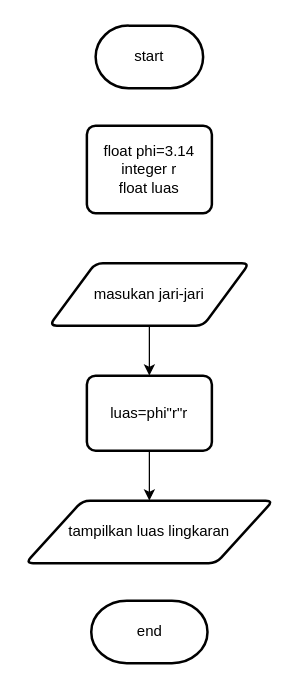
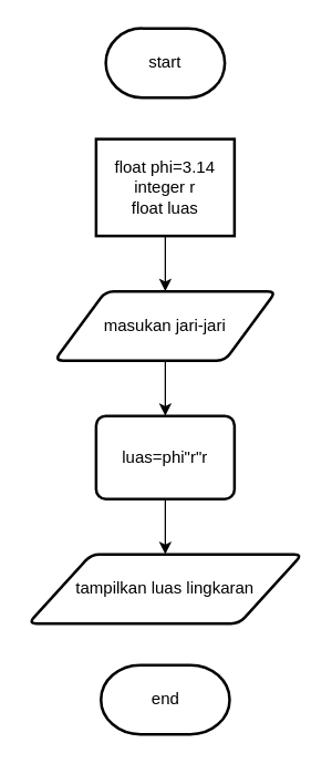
  <mxCell id="0" />
  <mxCell id="1" parent="0" />
  <mxCell id="2" value="start" style="strokeWidth=2;html=1;shape=mxgraph.flowchart.terminator;whiteSpace=wrap;" vertex="1" parent="1"><mxGeometry x="76" y="20" width="86" height="50" as="geometry" /></mxCell>
- <mxCell id="4" value="&lt;div&gt;float phi=3.14&lt;/div&gt;&lt;div&gt;integer r&lt;/div&gt;&lt;div&gt;float luas&lt;br&gt;&lt;/div&gt;" style="rounded=1;whiteSpace=wrap;html=1;absoluteArcSize=1;arcSize=14;strokeWidth=2;" vertex="1" parent="1"><mxGeometry x="69" y="100" width="100" height="70" as="geometry" /></mxCell>
+ <mxCell id="3" style="edgeStyle=orthogonalEdgeStyle;rounded=0;orthogonalLoop=1;jettySize=auto;html=1;entryX=0.5;entryY=0;entryDx=0;entryDy=0;" edge="1" parent="1" source="4" target="6"><mxGeometry relative="1" as="geometry" /></mxCell>
+ <mxCell id="4" value="&lt;div&gt;float phi=3.14&lt;/div&gt;&lt;div&gt;integer r&lt;/div&gt;&lt;div&gt;float luas&lt;br&gt;&lt;/div&gt;" style="whiteSpace=wrap;html=1;absoluteArcSize=1;arcSize=14;strokeWidth=2;rounded=0;" vertex="1" parent="1"><mxGeometry x="69" y="100" width="100" height="70" as="geometry" /></mxCell>
  <mxCell id="5" style="edgeStyle=orthogonalEdgeStyle;rounded=0;orthogonalLoop=1;jettySize=auto;html=1;entryX=0.5;entryY=0;entryDx=0;entryDy=0;" edge="1" parent="1" source="6" target="8"><mxGeometry relative="1" as="geometry" /></mxCell>
  <mxCell id="6" value="masukan jari-jari" style="shape=parallelogram;html=1;strokeWidth=2;perimeter=parallelogramPerimeter;whiteSpace=wrap;rounded=1;arcSize=12;size=0.23;" vertex="1" parent="1"><mxGeometry x="39" y="210" width="160" height="50" as="geometry" /></mxCell>
  <mxCell id="7" style="edgeStyle=orthogonalEdgeStyle;rounded=0;orthogonalLoop=1;jettySize=auto;html=1;entryX=0.5;entryY=0;entryDx=0;entryDy=0;" edge="1" parent="1" source="8" target="9"><mxGeometry relative="1" as="geometry" /></mxCell>
  <mxCell id="8" value="luas=phi&quot;r&quot;r" style="rounded=1;whiteSpace=wrap;html=1;absoluteArcSize=1;arcSize=14;strokeWidth=2;" vertex="1" parent="1"><mxGeometry x="69" y="300" width="100" height="60" as="geometry" /></mxCell>
  <mxCell id="9" value="tampilkan luas lingkaran" style="shape=parallelogram;html=1;strokeWidth=2;perimeter=parallelogramPerimeter;whiteSpace=wrap;rounded=1;arcSize=12;size=0.23;" vertex="1" parent="1"><mxGeometry x="20" y="400" width="198" height="50" as="geometry" /></mxCell>
  <mxCell id="10" value="end" style="strokeWidth=2;html=1;shape=mxgraph.flowchart.terminator;whiteSpace=wrap;" vertex="1" parent="1"><mxGeometry x="72.5" y="480" width="93" height="50" as="geometry" /></mxCell>
